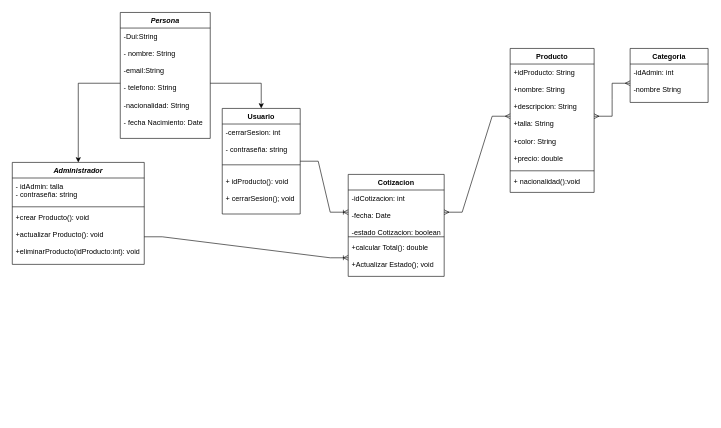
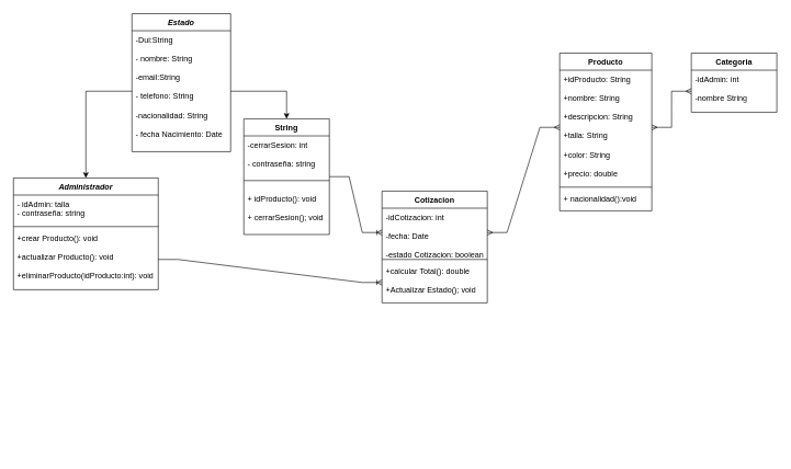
  <mxCell id="0" />
  <mxCell id="1" parent="0" />
- <mxCell id="2" value="&lt;i&gt;Persona&lt;/i&gt;" style="swimlane;fontStyle=1;align=center;verticalAlign=top;childLayout=stackLayout;horizontal=1;startSize=26;horizontalStack=0;resizeParent=1;resizeParentMax=0;resizeLast=0;collapsible=1;marginBottom=0;whiteSpace=wrap;html=1;" parent="1" vertex="1"><mxGeometry x="200" y="20" width="150" height="210" as="geometry" /></mxCell>
+ <mxCell id="2" value="&lt;i&gt;Estado&lt;/i&gt;" style="swimlane;fontStyle=1;align=center;verticalAlign=top;childLayout=stackLayout;horizontal=1;startSize=26;horizontalStack=0;resizeParent=1;resizeParentMax=0;resizeLast=0;collapsible=1;marginBottom=0;whiteSpace=wrap;html=1;" parent="1" vertex="1"><mxGeometry x="200" y="20" width="150" height="210" as="geometry" /></mxCell>
  <mxCell id="3" value="&lt;div&gt;-Dui:String&lt;/div&gt;&lt;div&gt;&lt;br&gt;&lt;/div&gt;&lt;div&gt;- nombre: String&lt;/div&gt;&lt;div&gt;&lt;br&gt;&lt;/div&gt;&lt;div&gt;-email:String&lt;/div&gt;&lt;div&gt;&lt;br&gt;&lt;/div&gt;&lt;div&gt;- telefono: String&lt;/div&gt;&lt;div&gt;&lt;br&gt;&lt;/div&gt;&lt;div&gt;-nacionalidad: String&lt;/div&gt;&lt;div&gt;&lt;br&gt;&lt;/div&gt;&lt;div&gt;- fecha Nacimiento: Date&lt;/div&gt;" style="text;strokeColor=none;fillColor=none;align=left;verticalAlign=top;spacingLeft=4;spacingRight=4;overflow=hidden;rotatable=0;points=[[0,0.5],[1,0.5]];portConstraint=eastwest;whiteSpace=wrap;html=1;" parent="2" vertex="1"><mxGeometry y="26" width="150" height="184" as="geometry" /></mxCell>
  <mxCell id="4" value="&lt;i&gt;Administrador&lt;/i&gt;" style="swimlane;fontStyle=1;align=center;verticalAlign=top;childLayout=stackLayout;horizontal=1;startSize=26;horizontalStack=0;resizeParent=1;resizeParentMax=0;resizeLast=0;collapsible=1;marginBottom=0;whiteSpace=wrap;html=1;" parent="1" vertex="1"><mxGeometry x="20" y="270" width="220" height="170" as="geometry" /></mxCell>
  <mxCell id="5" value="- idAdmin: talla&lt;div&gt;- contraseña: string&lt;/div&gt;&lt;div&gt;&lt;br&gt;&lt;/div&gt;" style="text;strokeColor=none;fillColor=none;align=left;verticalAlign=top;spacingLeft=4;spacingRight=4;overflow=hidden;rotatable=0;points=[[0,0.5],[1,0.5]];portConstraint=eastwest;whiteSpace=wrap;html=1;" parent="4" vertex="1"><mxGeometry y="26" width="220" height="44" as="geometry" /></mxCell>
  <mxCell id="6" value="" style="line;strokeWidth=1;fillColor=none;align=left;verticalAlign=middle;spacingTop=-1;spacingLeft=3;spacingRight=3;rotatable=0;labelPosition=right;points=[];portConstraint=eastwest;strokeColor=inherit;" parent="4" vertex="1"><mxGeometry y="70" width="220" height="8" as="geometry" /></mxCell>
  <mxCell id="7" value="&lt;div&gt;+crear Producto(): void&lt;/div&gt;&lt;div&gt;&lt;br&gt;&lt;/div&gt;&lt;div&gt;+actualizar Producto(): void&lt;/div&gt;&lt;div&gt;&lt;br&gt;&lt;/div&gt;&lt;div&gt;+eliminarProducto(idProducto:&lt;span style=&quot;background-color: transparent; color: light-dark(rgb(0, 0, 0), rgb(255, 255, 255));&quot;&gt;int): void&lt;/span&gt;&lt;/div&gt;" style="text;strokeColor=none;fillColor=none;align=left;verticalAlign=top;spacingLeft=4;spacingRight=4;overflow=hidden;rotatable=0;points=[[0,0.5],[1,0.5]];portConstraint=eastwest;whiteSpace=wrap;html=1;" parent="4" vertex="1"><mxGeometry y="78" width="220" height="92" as="geometry" /></mxCell>
  <mxCell id="8" value="Producto" style="swimlane;fontStyle=1;align=center;verticalAlign=top;childLayout=stackLayout;horizontal=1;startSize=26;horizontalStack=0;resizeParent=1;resizeParentMax=0;resizeLast=0;collapsible=1;marginBottom=0;whiteSpace=wrap;html=1;" parent="1" vertex="1"><mxGeometry x="850" y="80" width="140" height="240" as="geometry" /></mxCell>
  <mxCell id="9" value="&lt;div&gt;+idProducto: String&lt;/div&gt;&lt;div&gt;&lt;br&gt;&lt;/div&gt;&lt;div&gt;+nombre: String&lt;/div&gt;&lt;div&gt;&lt;br&gt;&lt;/div&gt;&lt;div&gt;+descripcion: String&lt;/div&gt;&lt;div&gt;&lt;br&gt;&lt;/div&gt;&lt;div&gt;+talla: String&lt;/div&gt;&lt;div&gt;&lt;br&gt;&lt;/div&gt;&lt;div&gt;+color: String&lt;/div&gt;&lt;div&gt;&lt;br&gt;&lt;/div&gt;&lt;div&gt;+precio: double&lt;/div&gt;" style="text;strokeColor=none;fillColor=none;align=left;verticalAlign=top;spacingLeft=4;spacingRight=4;overflow=hidden;rotatable=0;points=[[0,0.5],[1,0.5]];portConstraint=eastwest;whiteSpace=wrap;html=1;" parent="8" vertex="1"><mxGeometry y="26" width="140" height="174" as="geometry" /></mxCell>
  <mxCell id="10" value="" style="line;strokeWidth=1;fillColor=none;align=left;verticalAlign=middle;spacingTop=-1;spacingLeft=3;spacingRight=3;rotatable=0;labelPosition=right;points=[];portConstraint=eastwest;strokeColor=inherit;" parent="8" vertex="1"><mxGeometry y="200" width="140" height="8" as="geometry" /></mxCell>
  <mxCell id="11" value="+ nacionalidad():void" style="text;strokeColor=none;fillColor=none;align=left;verticalAlign=top;spacingLeft=4;spacingRight=4;overflow=hidden;rotatable=0;points=[[0,0.5],[1,0.5]];portConstraint=eastwest;whiteSpace=wrap;html=1;" parent="8" vertex="1"><mxGeometry y="208" width="140" height="32" as="geometry" /></mxCell>
- <mxCell id="12" value="Usuario" style="swimlane;fontStyle=1;align=center;verticalAlign=top;childLayout=stackLayout;horizontal=1;startSize=26;horizontalStack=0;resizeParent=1;resizeParentMax=0;resizeLast=0;collapsible=1;marginBottom=0;whiteSpace=wrap;html=1;" parent="1" vertex="1"><mxGeometry x="370" y="180" width="130" height="176" as="geometry" /></mxCell>
+ <mxCell id="12" value="String" style="swimlane;fontStyle=1;align=center;verticalAlign=top;childLayout=stackLayout;horizontal=1;startSize=26;horizontalStack=0;resizeParent=1;resizeParentMax=0;resizeLast=0;collapsible=1;marginBottom=0;whiteSpace=wrap;html=1;" parent="1" vertex="1"><mxGeometry x="370" y="180" width="130" height="176" as="geometry" /></mxCell>
  <mxCell id="13" value="&lt;div&gt;-cerrarSesion: int&lt;/div&gt;&lt;div&gt;&lt;span style=&quot;background-color: transparent; color: light-dark(rgb(0, 0, 0), rgb(255, 255, 255));&quot;&gt;&lt;br&gt;&lt;/span&gt;&lt;/div&gt;&lt;div&gt;&lt;span style=&quot;background-color: transparent; color: light-dark(rgb(0, 0, 0), rgb(255, 255, 255));&quot;&gt;- contraseña: string&lt;/span&gt;&lt;/div&gt;&lt;div&gt;&lt;span style=&quot;background-color: transparent; color: light-dark(rgb(0, 0, 0), rgb(255, 255, 255));&quot;&gt;&lt;br&gt;&lt;/span&gt;&lt;/div&gt;" style="text;strokeColor=none;fillColor=none;align=left;verticalAlign=top;spacingLeft=4;spacingRight=4;overflow=hidden;rotatable=0;points=[[0,0.5],[1,0.5]];portConstraint=eastwest;whiteSpace=wrap;html=1;" parent="12" vertex="1"><mxGeometry y="26" width="130" height="54" as="geometry" /></mxCell>
  <mxCell id="14" value="" style="line;strokeWidth=1;fillColor=none;align=left;verticalAlign=middle;spacingTop=-1;spacingLeft=3;spacingRight=3;rotatable=0;labelPosition=right;points=[];portConstraint=eastwest;strokeColor=inherit;" parent="12" vertex="1"><mxGeometry y="80" width="130" height="28" as="geometry" /></mxCell>
  <mxCell id="15" value="&lt;div&gt;+ idProducto(): void&lt;/div&gt;&lt;div&gt;&lt;br&gt;&lt;/div&gt;&lt;div&gt;+ cerrarSesion(); void&lt;/div&gt;" style="text;strokeColor=none;fillColor=none;align=left;verticalAlign=top;spacingLeft=4;spacingRight=4;overflow=hidden;rotatable=0;points=[[0,0.5],[1,0.5]];portConstraint=eastwest;whiteSpace=wrap;html=1;" parent="12" vertex="1"><mxGeometry y="108" width="130" height="68" as="geometry" /></mxCell>
  <mxCell id="16" value="Cotizacion" style="swimlane;fontStyle=1;align=center;verticalAlign=top;childLayout=stackLayout;horizontal=1;startSize=26;horizontalStack=0;resizeParent=1;resizeParentMax=0;resizeLast=0;collapsible=1;marginBottom=0;whiteSpace=wrap;html=1;" parent="1" vertex="1"><mxGeometry x="580" y="290" width="160" height="170" as="geometry" /></mxCell>
  <mxCell id="17" value="&lt;div&gt;-idCotizacion: int&lt;/div&gt;&lt;div&gt;&lt;br&gt;&lt;/div&gt;&lt;div&gt;-fecha: Date&lt;/div&gt;&lt;div&gt;&lt;br&gt;&lt;/div&gt;&lt;div&gt;-estado Cotizacion: boolean&lt;/div&gt;" style="text;strokeColor=none;fillColor=none;align=left;verticalAlign=top;spacingLeft=4;spacingRight=4;overflow=hidden;rotatable=0;points=[[0,0.5],[1,0.5]];portConstraint=eastwest;whiteSpace=wrap;html=1;" parent="16" vertex="1"><mxGeometry y="26" width="160" height="74" as="geometry" /></mxCell>
  <mxCell id="18" value="" style="line;strokeWidth=1;fillColor=none;align=left;verticalAlign=middle;spacingTop=-1;spacingLeft=3;spacingRight=3;rotatable=0;labelPosition=right;points=[];portConstraint=eastwest;strokeColor=inherit;" parent="16" vertex="1"><mxGeometry y="100" width="160" height="8" as="geometry" /></mxCell>
  <mxCell id="19" value="&lt;div&gt;+calcular Total(): double&lt;/div&gt;&lt;div&gt;&lt;br&gt;&lt;/div&gt;&lt;div&gt;+Actualizar Estado(); void&lt;/div&gt;" style="text;strokeColor=none;fillColor=none;align=left;verticalAlign=top;spacingLeft=4;spacingRight=4;overflow=hidden;rotatable=0;points=[[0,0.5],[1,0.5]];portConstraint=eastwest;whiteSpace=wrap;html=1;" parent="16" vertex="1"><mxGeometry y="108" width="160" height="62" as="geometry" /></mxCell>
  <mxCell id="20" value="Categoria" style="swimlane;fontStyle=1;align=center;verticalAlign=top;childLayout=stackLayout;horizontal=1;startSize=26;horizontalStack=0;resizeParent=1;resizeParentMax=0;resizeLast=0;collapsible=1;marginBottom=0;whiteSpace=wrap;html=1;" parent="1" vertex="1"><mxGeometry x="1050" y="80" width="130" height="90" as="geometry"><mxRectangle x="550" y="870" width="90" height="30" as="alternateBounds" /></mxGeometry></mxCell>
  <mxCell id="21" value="&lt;div&gt;-idAdmin: int&lt;/div&gt;&lt;div&gt;&lt;br&gt;&lt;/div&gt;&lt;div&gt;-nombre String&lt;/div&gt;" style="text;strokeColor=none;fillColor=none;align=left;verticalAlign=top;spacingLeft=4;spacingRight=4;overflow=hidden;rotatable=0;points=[[0,0.5],[1,0.5]];portConstraint=eastwest;whiteSpace=wrap;html=1;" parent="20" vertex="1"><mxGeometry y="26" width="130" height="64" as="geometry" /></mxCell>
  <mxCell id="22" style="edgeStyle=none;curved=1;rounded=0;orthogonalLoop=1;jettySize=auto;html=1;entryX=0.267;entryY=0.033;entryDx=0;entryDy=0;entryPerimeter=0;fontSize=12;startSize=8;endSize=8;" parent="1" edge="1"><mxGeometry relative="1" as="geometry"><mxPoint x="237.516" y="690" as="sourcePoint" /><mxPoint x="238.01" y="690.99" as="targetPoint" /></mxGeometry></mxCell>
  <mxCell id="23" style="edgeStyle=orthogonalEdgeStyle;rounded=0;orthogonalLoop=1;jettySize=auto;html=1;entryX=0.5;entryY=0;entryDx=0;entryDy=0;" parent="1" source="3" target="4" edge="1"><mxGeometry relative="1" as="geometry" /></mxCell>
  <mxCell id="24" style="edgeStyle=orthogonalEdgeStyle;rounded=0;orthogonalLoop=1;jettySize=auto;html=1;entryX=0.5;entryY=0;entryDx=0;entryDy=0;" parent="1" source="3" target="12" edge="1"><mxGeometry relative="1" as="geometry" /></mxCell>
  <mxCell id="25" value="" style="edgeStyle=entityRelationEdgeStyle;fontSize=12;html=1;endArrow=ERmany;startArrow=ERmany;rounded=0;entryX=0;entryY=0.5;entryDx=0;entryDy=0;exitX=1;exitY=0.5;exitDx=0;exitDy=0;" parent="1" source="9" target="21" edge="1"><mxGeometry width="100" height="100" relative="1" as="geometry"><mxPoint x="990" y="470" as="sourcePoint" /><mxPoint x="1090" y="370" as="targetPoint" /></mxGeometry></mxCell>
  <mxCell id="26" value="" style="edgeStyle=entityRelationEdgeStyle;fontSize=12;html=1;endArrow=ERoneToMany;rounded=0;entryX=0;entryY=0.5;entryDx=0;entryDy=0;exitX=1;exitY=0.5;exitDx=0;exitDy=0;" parent="1" source="7" target="19" edge="1"><mxGeometry width="100" height="100" relative="1" as="geometry"><mxPoint x="490" y="614" as="sourcePoint" /><mxPoint x="720" y="560" as="targetPoint" /></mxGeometry></mxCell>
  <mxCell id="27" value="" style="edgeStyle=entityRelationEdgeStyle;fontSize=12;html=1;endArrow=ERmany;startArrow=ERmany;rounded=0;exitX=1;exitY=0.5;exitDx=0;exitDy=0;entryX=0;entryY=0.5;entryDx=0;entryDy=0;" parent="1" source="17" target="9" edge="1"><mxGeometry width="100" height="100" relative="1" as="geometry"><mxPoint x="810" y="520" as="sourcePoint" /><mxPoint x="910" y="420" as="targetPoint" /></mxGeometry></mxCell>
  <mxCell id="28" value="" style="edgeStyle=entityRelationEdgeStyle;fontSize=12;html=1;endArrow=ERoneToMany;rounded=0;exitX=1;exitY=0.5;exitDx=0;exitDy=0;entryX=0;entryY=0.5;entryDx=0;entryDy=0;" parent="1" source="12" target="17" edge="1"><mxGeometry width="100" height="100" relative="1" as="geometry"><mxPoint x="560" y="318" as="sourcePoint" /><mxPoint x="530" y="460" as="targetPoint" /></mxGeometry></mxCell>
